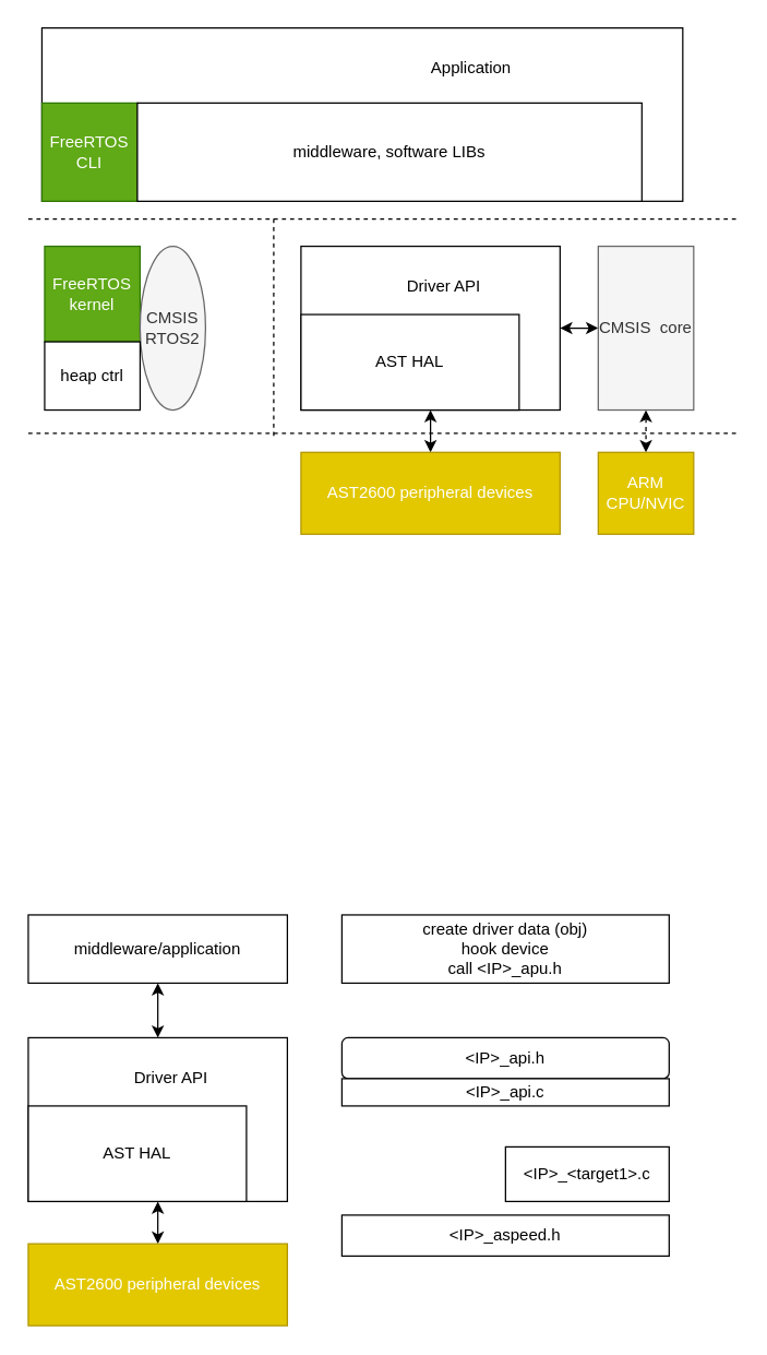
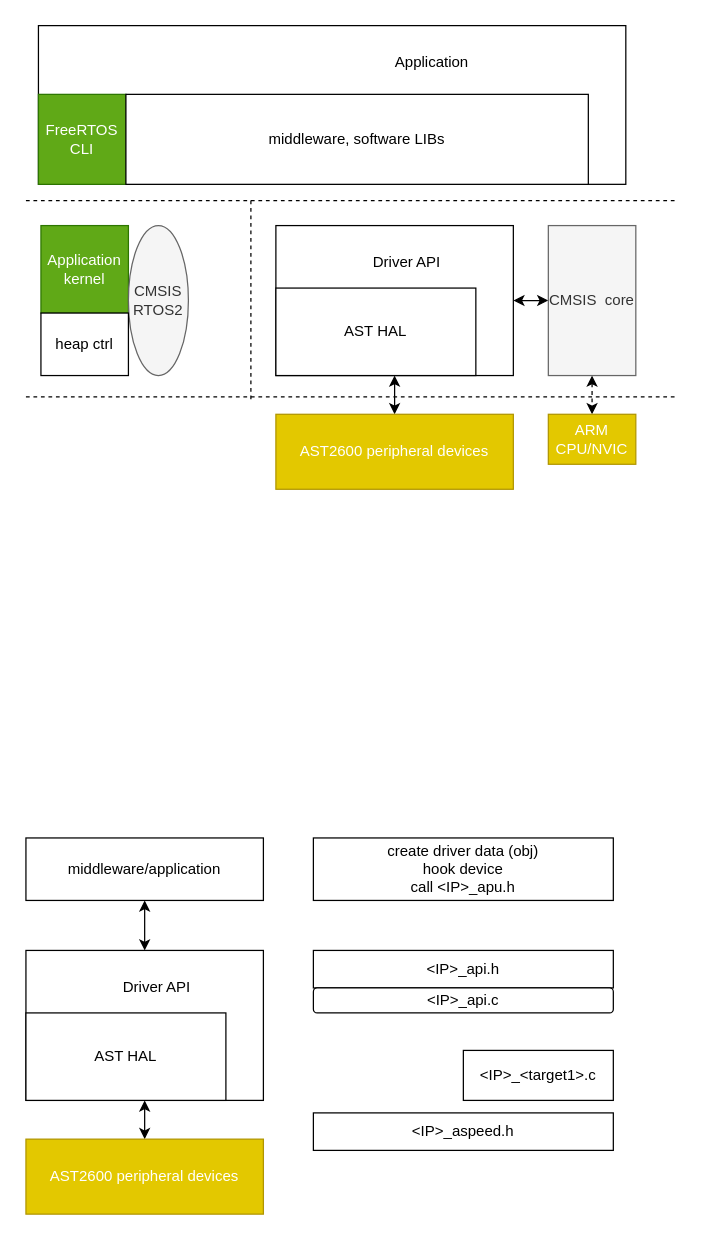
  <mxCell id="0" />
  <mxCell id="1" parent="0" />
  <mxCell id="2" value="" style="rounded=0;whiteSpace=wrap;html=1;" parent="1" vertex="1"><mxGeometry x="30" y="20" width="470" height="127" as="geometry" /></mxCell>
  <mxCell id="3" style="edgeStyle=orthogonalEdgeStyle;rounded=0;jumpStyle=arc;orthogonalLoop=1;jettySize=auto;html=1;entryX=0.5;entryY=0;entryDx=0;entryDy=0;startArrow=classic;startFill=1;" parent="1" source="5" target="10" edge="1"><mxGeometry relative="1" as="geometry" /></mxCell>
  <mxCell id="4" style="edgeStyle=orthogonalEdgeStyle;rounded=0;jumpStyle=arc;orthogonalLoop=1;jettySize=auto;html=1;entryX=0;entryY=0.5;entryDx=0;entryDy=0;startArrow=classic;startFill=1;" parent="1" source="5" target="12" edge="1"><mxGeometry relative="1" as="geometry" /></mxCell>
  <mxCell id="5" value="" style="rounded=0;whiteSpace=wrap;html=1;" parent="1" vertex="1"><mxGeometry x="220" y="180" width="190" height="120" as="geometry" /></mxCell>
  <mxCell id="6" value="AST HAL" style="rounded=0;whiteSpace=wrap;html=1;" parent="1" vertex="1"><mxGeometry x="220" y="230" width="160" height="70" as="geometry" /></mxCell>
- <mxCell id="7" value="FreeRTOS&lt;br&gt;kernel" style="rounded=0;whiteSpace=wrap;html=1;fillColor=#60a917;strokeColor=#2D7600;fontColor=#ffffff;" parent="1" vertex="1"><mxGeometry x="32" y="180" width="70" height="70" as="geometry" /></mxCell>
+ <mxCell id="7" value="Application&lt;br&gt;kernel" style="rounded=0;whiteSpace=wrap;html=1;fillColor=#60a917;strokeColor=#2D7600;fontColor=#ffffff;" parent="1" vertex="1"><mxGeometry x="32" y="180" width="70" height="70" as="geometry" /></mxCell>
  <mxCell id="8" value="CMSIS&lt;br&gt;RTOS2" style="ellipse;whiteSpace=wrap;html=1;fillColor=#f5f5f5;strokeColor=#666666;fontColor=#333333;" parent="1" vertex="1"><mxGeometry x="102" y="180" width="48" height="120" as="geometry" /></mxCell>
  <mxCell id="9" value="" style="endArrow=none;dashed=1;html=1;" parent="1" edge="1"><mxGeometry width="50" height="50" relative="1" as="geometry"><mxPoint x="20" y="317" as="sourcePoint" /><mxPoint x="540" y="317" as="targetPoint" /></mxGeometry></mxCell>
  <mxCell id="10" value="AST2600 peripheral devices" style="rounded=0;whiteSpace=wrap;html=1;fillColor=#e3c800;strokeColor=#B09500;fontColor=#ffffff;" parent="1" vertex="1"><mxGeometry x="220" y="331" width="190" height="60" as="geometry" /></mxCell>
  <mxCell id="11" style="edgeStyle=orthogonalEdgeStyle;rounded=0;orthogonalLoop=1;jettySize=auto;html=1;startArrow=classic;startFill=1;dashed=1;" parent="1" source="12" target="13" edge="1"><mxGeometry relative="1" as="geometry" /></mxCell>
  <mxCell id="12" value="CMSIS &amp;nbsp;core" style="rounded=0;whiteSpace=wrap;html=1;fillColor=#f5f5f5;strokeColor=#666666;fontColor=#333333;" parent="1" vertex="1"><mxGeometry x="438" y="180" width="70" height="120" as="geometry" /></mxCell>
- <mxCell id="13" value="ARM CPU/NVIC" style="rounded=0;whiteSpace=wrap;html=1;fillColor=#e3c800;strokeColor=#B09500;fontColor=#ffffff;" parent="1" vertex="1"><mxGeometry x="438" y="331" width="70" height="60" as="geometry" /></mxCell>
+ <mxCell id="13" value="ARM CPU/NVIC" style="rounded=0;whiteSpace=wrap;html=1;fillColor=#e3c800;strokeColor=#B09500;fontColor=#ffffff;" parent="1" vertex="1"><mxGeometry x="438" y="331" width="70" height="40" as="geometry" /></mxCell>
  <mxCell id="14" value="FreeRTOS&lt;br&gt;CLI" style="rounded=0;whiteSpace=wrap;html=1;fillColor=#60a917;strokeColor=#2D7600;fontColor=#ffffff;" parent="1" vertex="1"><mxGeometry x="30" y="75" width="70" height="72" as="geometry" /></mxCell>
  <mxCell id="15" value="" style="endArrow=none;dashed=1;html=1;" parent="1" edge="1"><mxGeometry width="50" height="50" relative="1" as="geometry"><mxPoint x="200" y="160" as="sourcePoint" /><mxPoint x="200" y="320" as="targetPoint" /></mxGeometry></mxCell>
  <mxCell id="16" value="" style="endArrow=none;dashed=1;html=1;" parent="1" edge="1"><mxGeometry width="50" height="50" relative="1" as="geometry"><mxPoint x="20" y="160" as="sourcePoint" /><mxPoint x="540" y="160" as="targetPoint" /></mxGeometry></mxCell>
  <mxCell id="17" value="heap ctrl" style="rounded=0;whiteSpace=wrap;html=1;" parent="1" vertex="1"><mxGeometry x="32" y="250" width="70" height="50" as="geometry" /></mxCell>
  <mxCell id="18" value="middleware, software LIBs" style="rounded=0;whiteSpace=wrap;html=1;" parent="1" vertex="1"><mxGeometry x="100" y="75" width="370" height="72" as="geometry" /></mxCell>
  <mxCell id="19" value="Driver API" style="text;html=1;strokeColor=none;fillColor=none;align=center;verticalAlign=middle;whiteSpace=wrap;rounded=0;" parent="1" vertex="1"><mxGeometry x="290" y="200" width="70" height="20" as="geometry" /></mxCell>
  <mxCell id="20" value="Application" style="text;html=1;strokeColor=none;fillColor=none;align=center;verticalAlign=middle;whiteSpace=wrap;rounded=0;" parent="1" vertex="1"><mxGeometry x="310" y="40" width="70" height="20" as="geometry" /></mxCell>
- <mxCell id="21" value="&amp;lt;IP&amp;gt;_api.h" style="whiteSpace=wrap;html=1;rounded=1;" parent="1" vertex="1"><mxGeometry x="250" y="760" width="240" height="30" as="geometry" /></mxCell>
- <mxCell id="22" value="&amp;lt;IP&amp;gt;_api.c" style="rounded=0;whiteSpace=wrap;html=1;" parent="1" vertex="1"><mxGeometry x="250" y="790" width="240" height="20" as="geometry" /></mxCell>
+ <mxCell id="21" value="&amp;lt;IP&amp;gt;_api.h" style="rounded=0;whiteSpace=wrap;html=1;" parent="1" vertex="1"><mxGeometry x="250" y="760" width="240" height="30" as="geometry" /></mxCell>
+ <mxCell id="22" value="&amp;lt;IP&amp;gt;_api.c" style="whiteSpace=wrap;html=1;rounded=1;" parent="1" vertex="1"><mxGeometry x="250" y="790" width="240" height="20" as="geometry" /></mxCell>
  <mxCell id="23" value="&amp;lt;IP&amp;gt;_aspeed.h" style="rounded=0;whiteSpace=wrap;html=1;" parent="1" vertex="1"><mxGeometry x="250" y="890" width="240" height="30" as="geometry" /></mxCell>
  <mxCell id="24" value="&amp;lt;IP&amp;gt;_&amp;lt;target1&amp;gt;.c" style="rounded=0;whiteSpace=wrap;html=1;" parent="1" vertex="1"><mxGeometry x="370" y="840" width="120" height="40" as="geometry" /></mxCell>
  <mxCell id="25" style="edgeStyle=orthogonalEdgeStyle;rounded=0;jumpStyle=arc;orthogonalLoop=1;jettySize=auto;html=1;entryX=0.5;entryY=0;entryDx=0;entryDy=0;startArrow=classic;startFill=1;" edge="1" parent="1" source="26" target="28"><mxGeometry relative="1" as="geometry" /></mxCell>
  <mxCell id="26" value="" style="rounded=0;whiteSpace=wrap;html=1;" vertex="1" parent="1"><mxGeometry x="20" y="760" width="190" height="120" as="geometry" /></mxCell>
  <mxCell id="27" value="AST HAL" style="rounded=0;whiteSpace=wrap;html=1;" vertex="1" parent="1"><mxGeometry x="20" y="810" width="160" height="70" as="geometry" /></mxCell>
  <mxCell id="28" value="AST2600 peripheral devices" style="rounded=0;whiteSpace=wrap;html=1;fillColor=#e3c800;strokeColor=#B09500;fontColor=#ffffff;" vertex="1" parent="1"><mxGeometry x="20" y="911" width="190" height="60" as="geometry" /></mxCell>
  <mxCell id="29" value="Driver API" style="text;html=1;strokeColor=none;fillColor=none;align=center;verticalAlign=middle;whiteSpace=wrap;rounded=0;" vertex="1" parent="1"><mxGeometry x="90" y="780" width="70" height="20" as="geometry" /></mxCell>
  <mxCell id="30" value="create driver data (obj)&lt;br&gt;hook device&lt;br&gt;call &amp;lt;IP&amp;gt;_apu.h" style="rounded=0;whiteSpace=wrap;html=1;" vertex="1" parent="1"><mxGeometry x="250" y="670" width="240" height="50" as="geometry" /></mxCell>
  <mxCell id="31" value="middleware/application" style="rounded=0;whiteSpace=wrap;html=1;" vertex="1" parent="1"><mxGeometry x="20" y="670" width="190" height="50" as="geometry" /></mxCell>
  <mxCell id="32" style="edgeStyle=orthogonalEdgeStyle;rounded=0;jumpStyle=arc;orthogonalLoop=1;jettySize=auto;html=1;entryX=0.5;entryY=0;entryDx=0;entryDy=0;startArrow=classic;startFill=1;exitX=0.5;exitY=1;exitDx=0;exitDy=0;" edge="1" parent="1" source="31" target="26"><mxGeometry relative="1" as="geometry"><mxPoint x="116" y="727" as="sourcePoint" /><mxPoint x="116" y="758" as="targetPoint" /></mxGeometry></mxCell>
